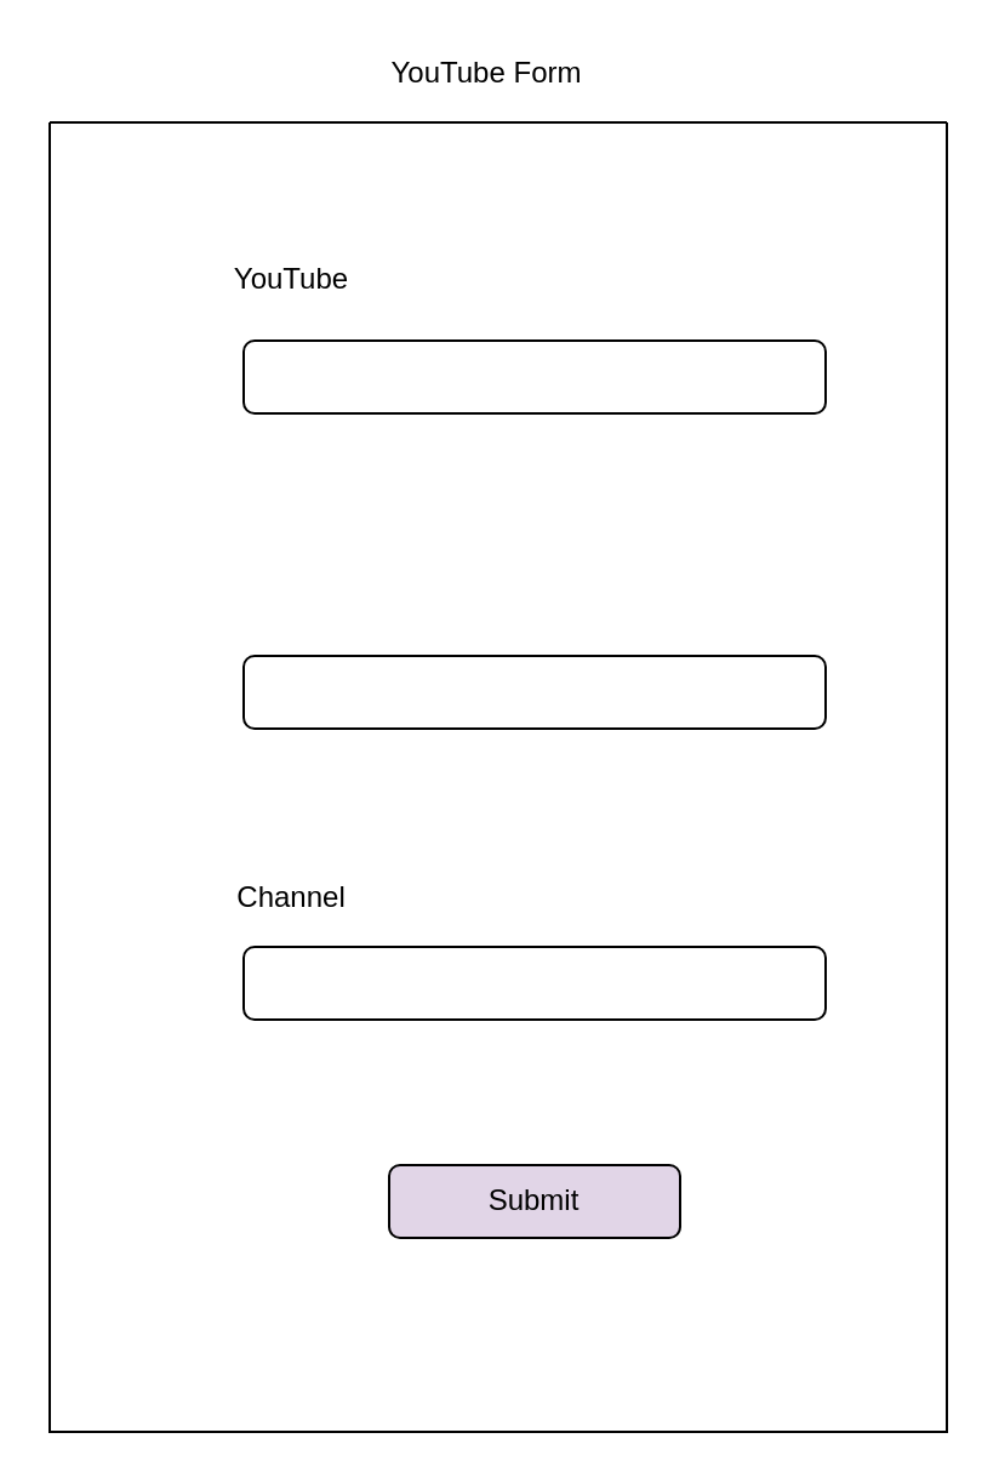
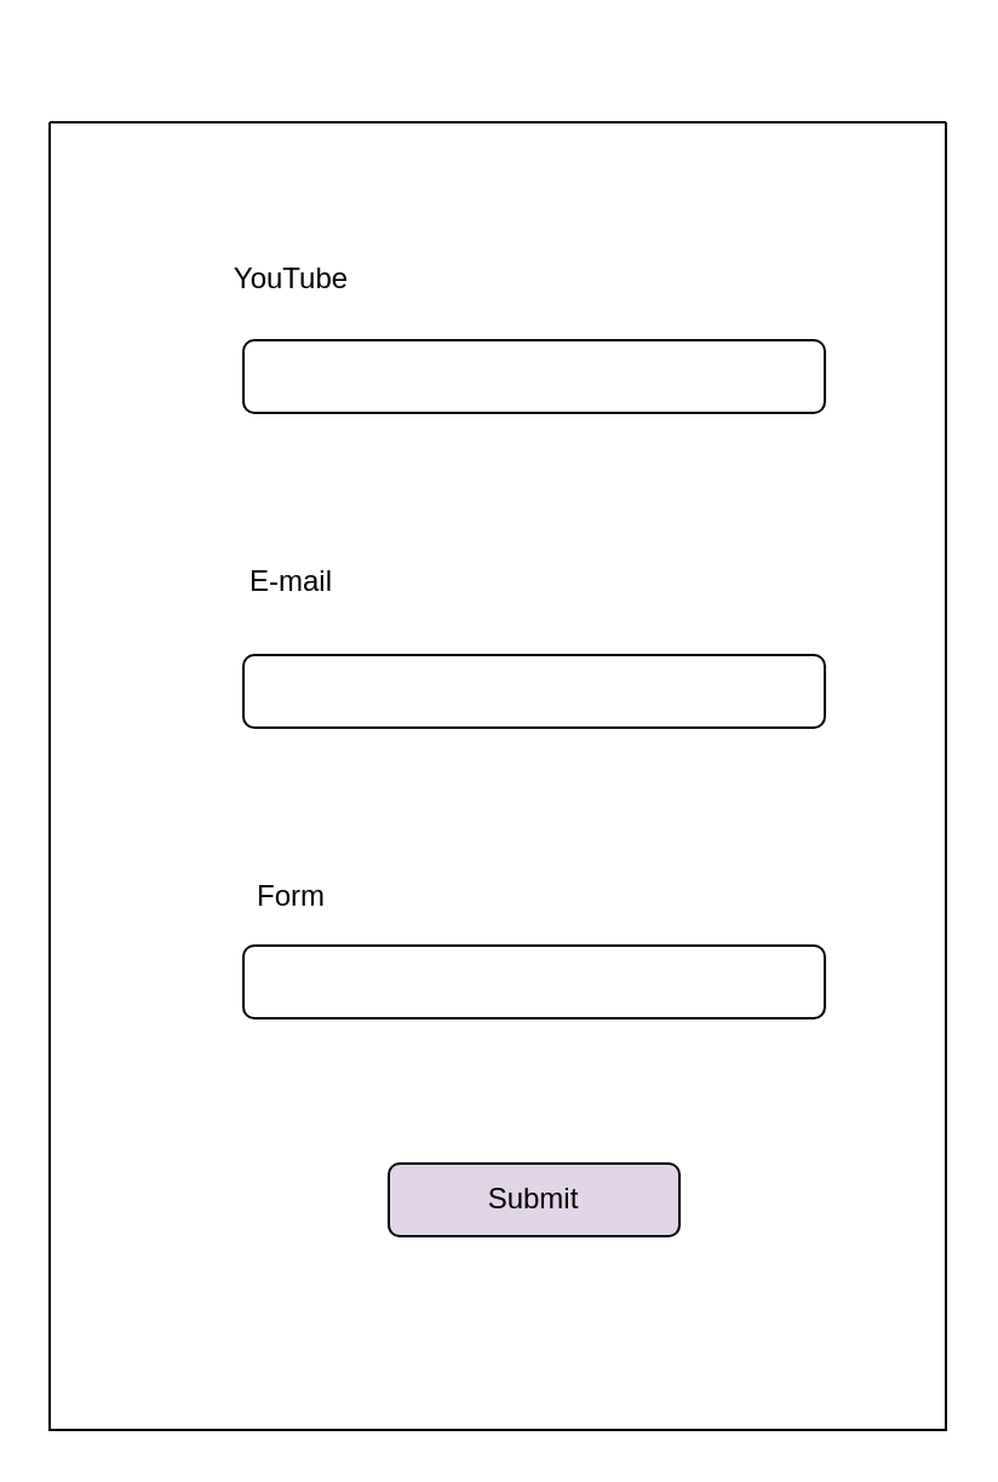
  <mxCell id="0" />
  <mxCell id="1" parent="0" />
  <mxCell id="2" value="" style="swimlane;startSize=0;" vertex="1" parent="1"><mxGeometry x="20" y="50" width="370" height="540" as="geometry" /></mxCell>
+ <mxCell id="3" value="E-mail" style="text;html=1;strokeColor=none;fillColor=none;align=center;verticalAlign=middle;whiteSpace=wrap;rounded=0;" vertex="1" parent="2"><mxGeometry x="80" y="180" width="40" height="20" as="geometry" /></mxCell>
  <mxCell id="4" value="YouTube" style="text;html=1;strokeColor=none;fillColor=none;align=center;verticalAlign=middle;whiteSpace=wrap;rounded=0;" vertex="1" parent="2"><mxGeometry x="40" y="40" width="120" height="50" as="geometry" /></mxCell>
- <mxCell id="5" value="Channel" style="text;html=1;strokeColor=none;fillColor=none;align=center;verticalAlign=middle;whiteSpace=wrap;rounded=0;" vertex="1" parent="2"><mxGeometry x="80" y="310" width="40" height="20" as="geometry" /></mxCell>
+ <mxCell id="5" value="Form" style="text;html=1;strokeColor=none;fillColor=none;align=center;verticalAlign=middle;whiteSpace=wrap;rounded=0;" vertex="1" parent="2"><mxGeometry x="80" y="310" width="40" height="20" as="geometry" /></mxCell>
  <mxCell id="6" value="Submit" style="rounded=1;whiteSpace=wrap;html=1;fillColor=#e1d5e7;" vertex="1" parent="2"><mxGeometry x="140" y="430" width="120" height="30" as="geometry" /></mxCell>
  <mxCell id="7" value="" style="rounded=1;whiteSpace=wrap;html=1;" vertex="1" parent="2"><mxGeometry x="80" y="90" width="240" height="30" as="geometry" /></mxCell>
  <mxCell id="8" value="" style="rounded=1;whiteSpace=wrap;html=1;" vertex="1" parent="2"><mxGeometry x="80" y="220" width="240" height="30" as="geometry" /></mxCell>
  <mxCell id="9" value="" style="rounded=1;whiteSpace=wrap;html=1;" vertex="1" parent="2"><mxGeometry x="80" y="340" width="240" height="30" as="geometry" /></mxCell>
- <mxCell id="10" value="YouTube Form" style="text;html=1;align=center;verticalAlign=middle;resizable=0;points=[];autosize=1;strokeColor=none;" vertex="1" parent="1"><mxGeometry x="155" y="20" width="90" height="20" as="geometry" /></mxCell>
